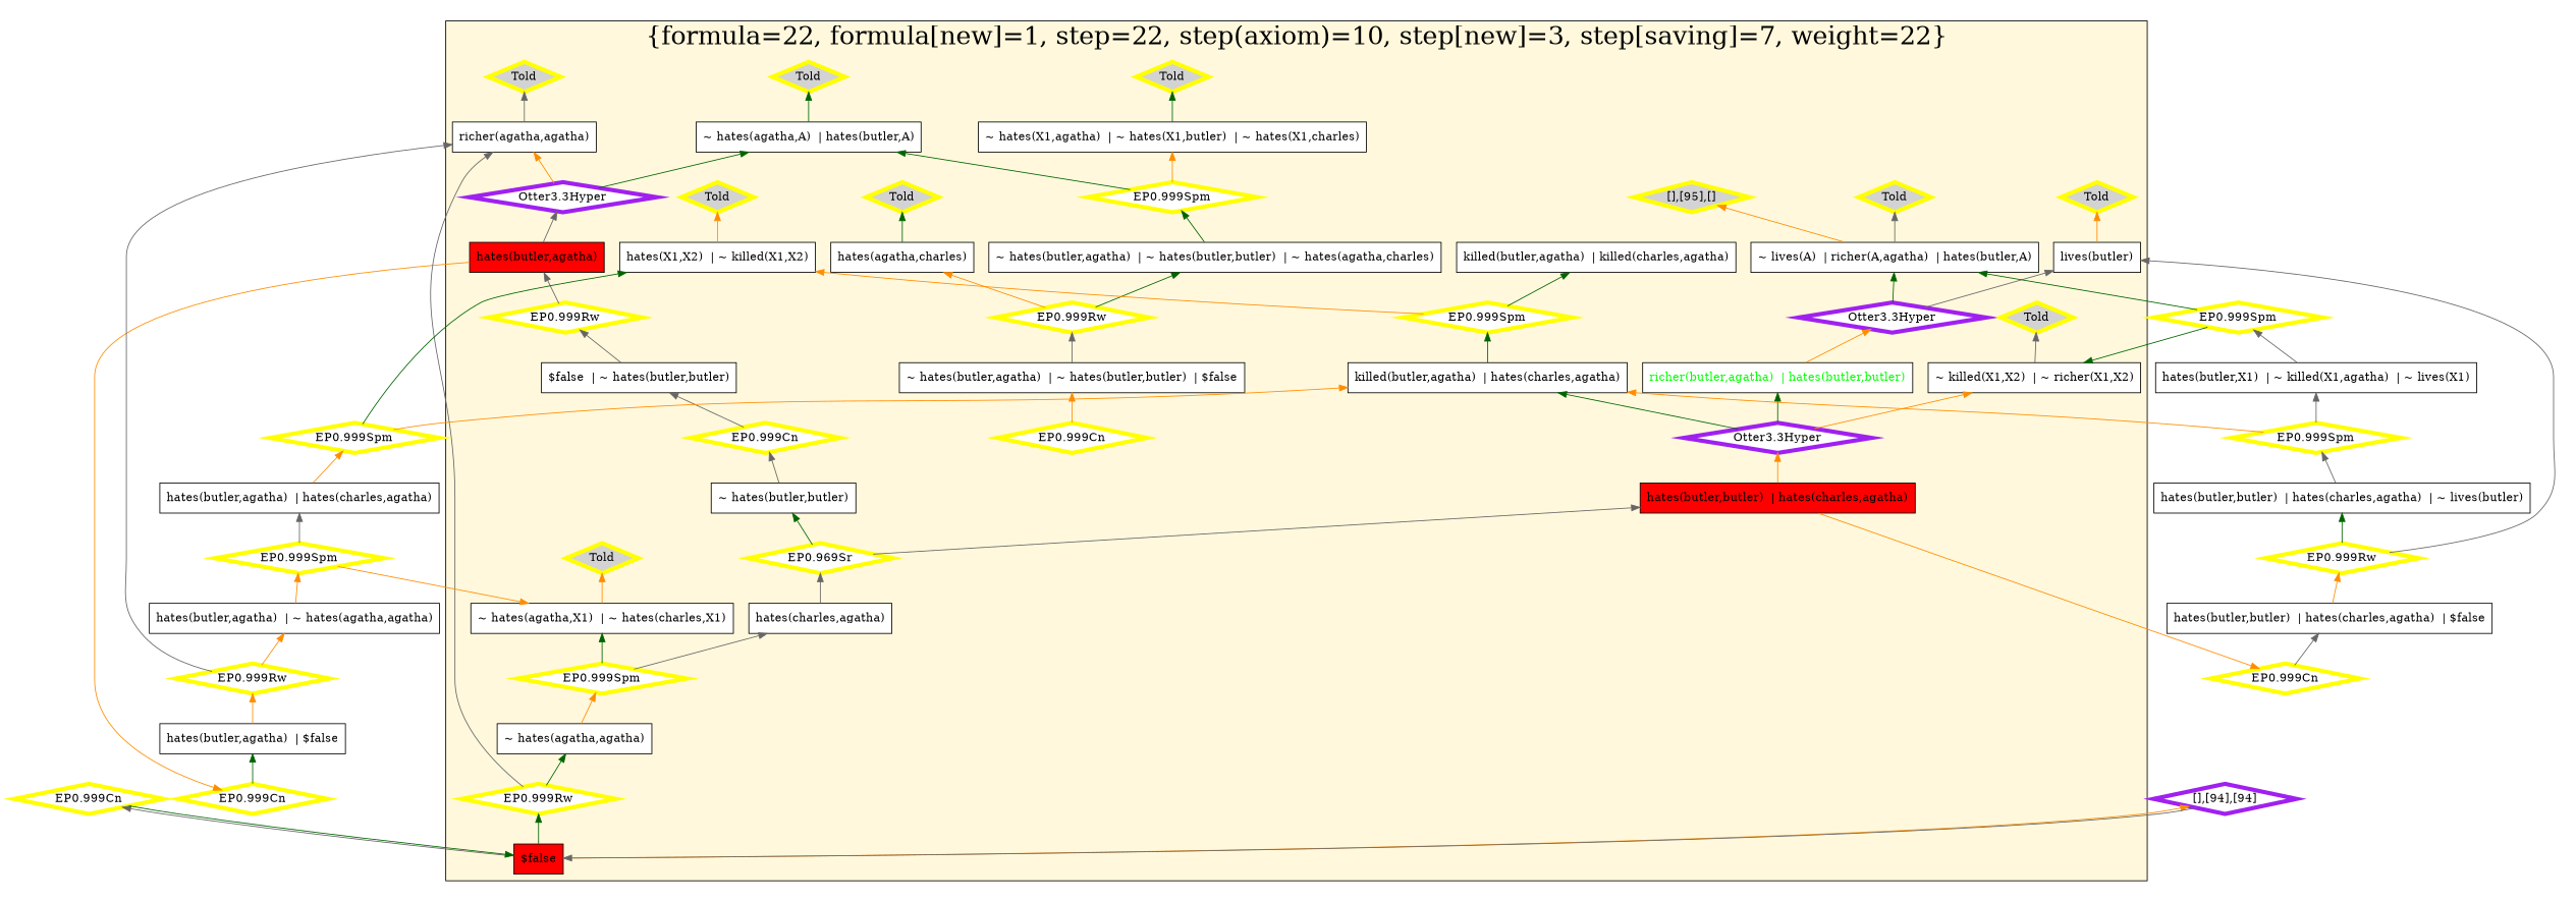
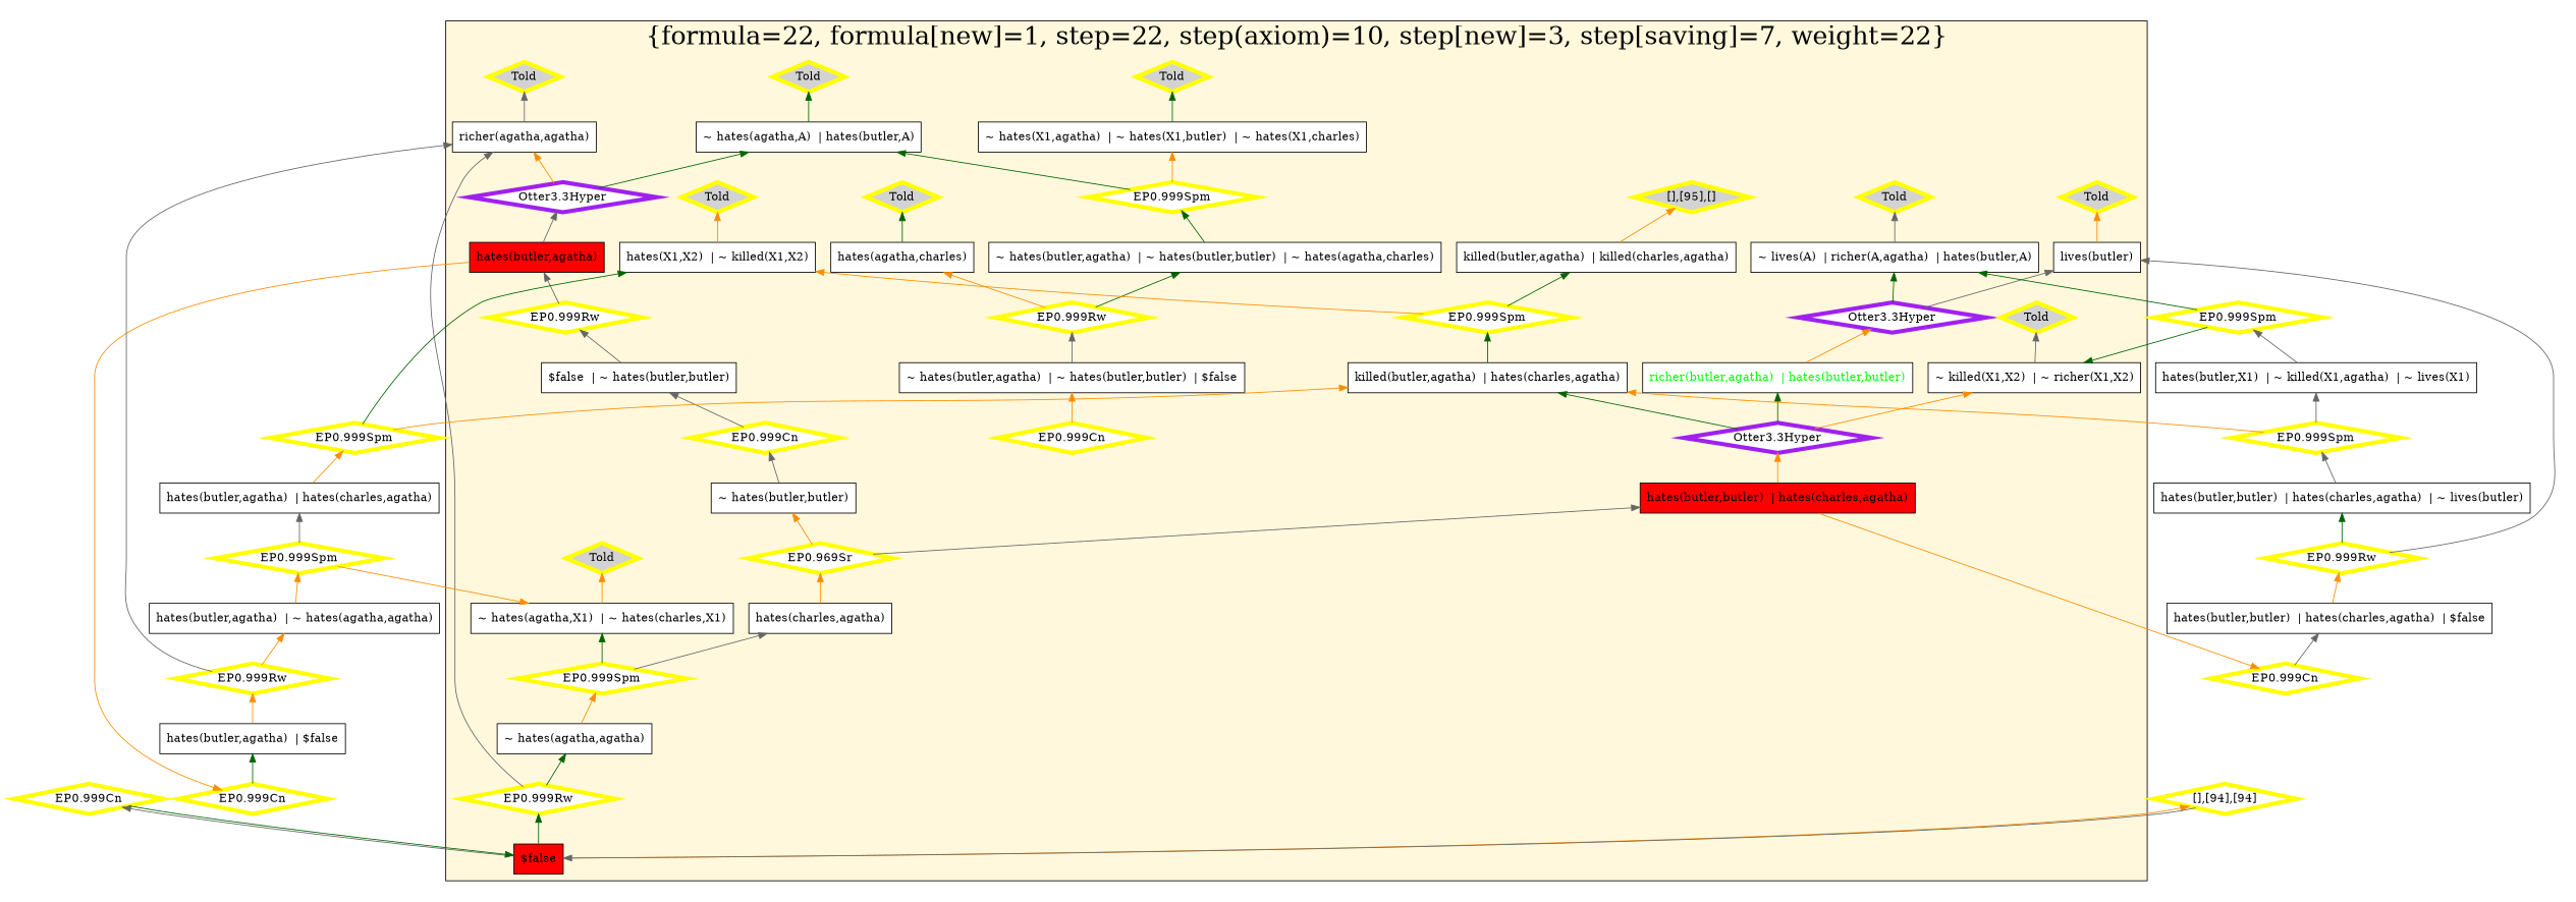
  digraph {
    rankdir=BT
    node [color=yellow fillcolor=white shape=diamond style=filled penwidth=5]
    edge [color=darkorange]
    n1 [color=black fillcolor=red label="hates(butler,butler)  | hates(charles,agatha)" shape=box penwidth=""]
    n2 [color=black label="~ hates(agatha,A)  | hates(butler,A)" shape=box penwidth=""]
    n3 [color=black fontcolor=green label="richer(butler,agatha)  | hates(butler,butler)" shape=box penwidth=""]
    n4 [color=black fillcolor=red label="hates(butler,agatha)" shape=box penwidth=""]
    n5 [color=black fillcolor=red label="$false" shape=box penwidth=""]
    n6 [color=black label="~ lives(A)  | richer(A,agatha)  | hates(butler,A)" shape=box penwidth=""]
    n7 [color=black label="$false  | ~ hates(butler,butler)" shape=box penwidth=""]
    n8 [color=black label="~ hates(X1,agatha)  | ~ hates(X1,butler)  | ~ hates(X1,charles)" shape=box penwidth=""]
    n9 [color=black label="killed(butler,agatha)  | killed(charles,agatha)" shape=box penwidth=""]
    n10 [color=black label="~ hates(butler,agatha)  | ~ hates(butler,butler)  | ~ hates(agatha,charles)" shape=box penwidth=""]
    n11 [color=black label="hates(X1,X2)  | ~ killed(X1,X2)" shape=box penwidth=""]
    n12 [color=black label="~ hates(butler,butler)" shape=box penwidth=""]
    n13 [color=black label="lives(butler)" shape=box penwidth=""]
    n14 [color=black label="~ hates(agatha,agatha)" shape=box penwidth=""]
    n15 [color=black label="richer(agatha,agatha)" shape=box penwidth=""]
    n16 [color=black label="killed(butler,agatha)  | hates(charles,agatha)" shape=box penwidth=""]
    n17 [color=black label="hates(agatha,charles)" shape=box penwidth=""]
    n18 [color=black label="hates(charles,agatha)" shape=box penwidth=""]
    n19 [color=black label="~ hates(agatha,X1)  | ~ hates(charles,X1)" shape=box penwidth=""]
    n20 [color=black label="~ killed(X1,X2)  | ~ richer(X1,X2)" shape=box penwidth=""]
    n21 [color=black label="~ hates(butler,agatha)  | ~ hates(butler,butler)  | $false" shape=box penwidth=""]
    n22 [fillcolor=lightgrey label=Told]
    n23 [label="EP0.999Cn"]
    n24 [fillcolor=lightgrey label=Told]
    n25 [label="EP0.999Rw"]
    n26 [fillcolor=lightgrey label=Told]
    n27 [color=purple label="Otter3.3Hyper"]
    n28 [label="EP0.999Rw"]
    n29 [label="EP0.999Rw"]
    n30 [fillcolor=lightgrey label=Told]
    n31 [fillcolor=lightgrey label=Told]
    n32 [fillcolor=lightgrey label=Told]
    n33 [label="EP0.999Cn"]
    n34 [fillcolor=lightgrey label=Told]
    n35 [fillcolor=lightgrey label=Told]
    n36 [fillcolor=lightgrey label="[],[95],[]"]
    n37 [label="EP0.999Spm"]
    n38 [label="EP0.999Spm"]
    n39 [color=purple label="Otter3.3Hyper"]
    n40 [fillcolor=lightgrey label=Told]
    n41 [color=purple label="Otter3.3Hyper"]
    n42 [label="EP0.999Spm"]
    n43 [label="EP0.969Sr"]
    n44 [label="EP0.999Cn"]
    n45 [label="EP0.999Cn"]
-   n46 [color=purple label="[],[94],[94]"]
+   n46 [label="[],[94],[94]"]
    n47 [label="EP0.999Cn"]
    n48 [color=black label="hates(butler,butler)  | hates(charles,agatha)  | $false" shape=box penwidth=""]
    n49 [label="EP0.999Rw"]
    n50 [color=black label="hates(butler,butler)  | hates(charles,agatha)  | ~ lives(butler)" shape=box penwidth=""]
    n51 [color=black label="hates(butler,agatha)  | $false" shape=box penwidth=""]
    n52 [label="EP0.999Rw"]
    n53 [color=black label="hates(butler,agatha)  | ~ hates(agatha,agatha)" shape=box penwidth=""]
    n54 [label="EP0.999Spm"]
    n55 [color=black label="hates(butler,X1)  | ~ killed(X1,agatha)  | ~ lives(X1)" shape=box penwidth=""]
    n56 [color=black label="hates(butler,agatha)  | hates(charles,agatha)" shape=box penwidth=""]
    n57 [label="EP0.999Spm"]
    n58 [label="EP0.999Spm"]
    n59 [label="EP0.999Spm"]
    subgraph cluster_1 {
      fillcolor=cornsilk
      fontsize=30
      label="{formula=22, formula[new]=1, step=22, step(axiom)=10, step[new]=3, step[saving]=7, weight=22}"
      labelloc=b
      style=filled
      n1
      n2
      n3
      n4
      n5
      n6
      n7
      n8
      n9
      n10
      n11
      n12
      n13
      n14
      n15
      n16
      n17
      n18
      n19
      n20
      n21
      n22
      n23
      n24
      n25
      n26
      n27
      n28
      n29
      n30
      n31
      n32
      n33
      n34
      n35
      n36
      n37
      n38
      n39
      n40
      n41
      n42
      n43
    }
    n1 -> n39
    n1 -> n44
    n2 -> n32 [color=darkgreen]
    n3 -> n41
    n4 -> n27 [color=gray40]
    n4 -> n45
    n5 -> n28 [color=darkgreen]
    n5 -> n46
    n5 -> n47 [color=gray40]
    n6 -> n26 [color=gray40]
    n7 -> n29 [color=gray40]
    n8 -> n24 [color=darkgreen]
-   n6 -> n36
+   n9 -> n36
    n10 -> n38 [color=darkgreen]
    n11 -> n31
    n12 -> n23 [color=gray40]
    n13 -> n35
    n14 -> n42
    n15 -> n30 [color=gray40]
    n16 -> n37 [color=darkgreen]
    n17 -> n40 [color=darkgreen]
-   n18 -> n43 [color=gray40]
+   n18 -> n43
    n19 -> n34
    n20 -> n22 [color=gray40]
    n21 -> n25 [color=gray40]
    n23 -> n7 [color=gray40]
    n25 -> n10 [color=darkgreen]
    n25 -> n17
    n27 -> n2 [color=darkgreen]
    n27 -> n15
    n28 -> n14 [color=darkgreen]
    n28 -> n15 [color=gray40]
    n29 -> n4 [color=gray40]
    n33 -> n21
    n37 -> n9 [color=darkgreen]
    n37 -> n11
    n38 -> n2 [color=darkgreen]
    n38 -> n8
    n39 -> n3 [color=darkgreen]
    n39 -> n16 [color=darkgreen]
    n39 -> n20
    n41 -> n6 [color=darkgreen]
    n41 -> n13 [color=gray40]
    n42 -> n18 [color=gray40]
    n42 -> n19 [color=darkgreen]
    n43 -> n1 [color=gray40]
-   n43 -> n12 [color=darkgreen]
+   n43 -> n12
    n44 -> n48 [color=gray40]
    n45 -> n51 [color=darkgreen]
    n46 -> n5 [color=gray40]
    n47 -> n5 [color=darkgreen]
    n48 -> n49
    n49 -> n13 [color=gray40]
    n49 -> n50 [color=darkgreen]
    n50 -> n54 [color=gray40]
    n51 -> n52
    n52 -> n15 [color=gray40]
    n52 -> n53
    n53 -> n58
    n54 -> n16
    n54 -> n55 [color=gray40]
    n55 -> n59 [color=gray40]
    n56 -> n57
    n57 -> n11 [color=darkgreen]
    n57 -> n16
    n58 -> n19
    n58 -> n56 [color=gray40]
    n59 -> n6 [color=darkgreen]
    n59 -> n20 [color=darkgreen]
  }
